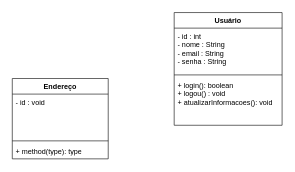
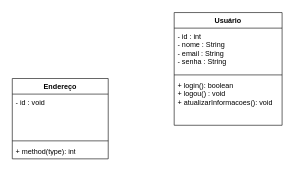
  <mxCell id="0" />
  <mxCell id="1" parent="0" />
  <mxCell id="2" value="Usuário" style="swimlane;fontStyle=1;align=center;verticalAlign=top;childLayout=stackLayout;horizontal=1;startSize=26;horizontalStack=0;resizeParent=1;resizeParentMax=0;resizeLast=0;collapsible=1;marginBottom=0;whiteSpace=wrap;html=1;" vertex="1" parent="1"><mxGeometry x="290" y="20" width="180" height="188" as="geometry" /></mxCell>
  <mxCell id="3" value="- id : int&lt;div&gt;- nome : String&lt;/div&gt;&lt;div&gt;- email : String&lt;/div&gt;&lt;div&gt;- senha : String&lt;/div&gt;" style="text;strokeColor=none;fillColor=none;align=left;verticalAlign=top;spacingLeft=4;spacingRight=4;overflow=hidden;rotatable=0;points=[[0,0.5],[1,0.5]];portConstraint=eastwest;whiteSpace=wrap;html=1;" vertex="1" parent="2"><mxGeometry y="26" width="180" height="74" as="geometry" /></mxCell>
  <mxCell id="4" value="" style="line;strokeWidth=1;fillColor=none;align=left;verticalAlign=middle;spacingTop=-1;spacingLeft=3;spacingRight=3;rotatable=0;labelPosition=right;points=[];portConstraint=eastwest;strokeColor=inherit;" vertex="1" parent="2"><mxGeometry y="100" width="180" height="8" as="geometry" /></mxCell>
  <mxCell id="5" value="+ login(): boolean&lt;div&gt;+ logou() : void&lt;/div&gt;&lt;div&gt;+&amp;nbsp;atualizarInformacoes(): void&lt;/div&gt;" style="text;strokeColor=none;fillColor=none;align=left;verticalAlign=top;spacingLeft=4;spacingRight=4;overflow=hidden;rotatable=0;points=[[0,0.5],[1,0.5]];portConstraint=eastwest;whiteSpace=wrap;html=1;" vertex="1" parent="2"><mxGeometry y="108" width="180" height="80" as="geometry" /></mxCell>
  <mxCell id="6" value="Endereço" style="swimlane;fontStyle=1;align=center;verticalAlign=top;childLayout=stackLayout;horizontal=1;startSize=26;horizontalStack=0;resizeParent=1;resizeParentMax=0;resizeLast=0;collapsible=1;marginBottom=0;whiteSpace=wrap;html=1;" vertex="1" parent="1"><mxGeometry x="20" y="130" width="160" height="134" as="geometry" /></mxCell>
  <mxCell id="7" value="- id : void&lt;div&gt;&lt;br&gt;&lt;/div&gt;" style="text;strokeColor=none;fillColor=none;align=left;verticalAlign=top;spacingLeft=4;spacingRight=4;overflow=hidden;rotatable=0;points=[[0,0.5],[1,0.5]];portConstraint=eastwest;whiteSpace=wrap;html=1;" vertex="1" parent="6"><mxGeometry y="26" width="160" height="74" as="geometry" /></mxCell>
  <mxCell id="8" value="" style="line;strokeWidth=1;fillColor=none;align=left;verticalAlign=middle;spacingTop=-1;spacingLeft=3;spacingRight=3;rotatable=0;labelPosition=right;points=[];portConstraint=eastwest;strokeColor=inherit;" vertex="1" parent="6"><mxGeometry y="100" width="160" height="8" as="geometry" /></mxCell>
- <mxCell id="9" value="+ method(type): type" style="text;strokeColor=none;fillColor=none;align=left;verticalAlign=top;spacingLeft=4;spacingRight=4;overflow=hidden;rotatable=0;points=[[0,0.5],[1,0.5]];portConstraint=eastwest;whiteSpace=wrap;html=1;" vertex="1" parent="6"><mxGeometry y="108" width="160" height="26" as="geometry" /></mxCell>
+ <mxCell id="9" value="+ method(type): int" style="text;strokeColor=none;fillColor=none;align=left;verticalAlign=top;spacingLeft=4;spacingRight=4;overflow=hidden;rotatable=0;points=[[0,0.5],[1,0.5]];portConstraint=eastwest;whiteSpace=wrap;html=1;" vertex="1" parent="6"><mxGeometry y="108" width="160" height="26" as="geometry" /></mxCell>
